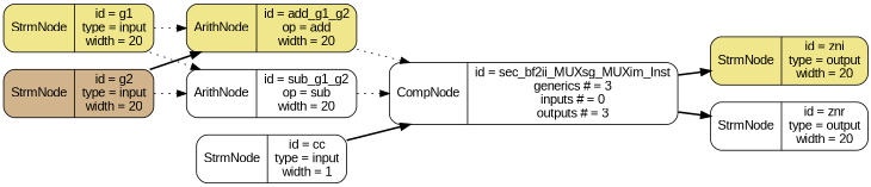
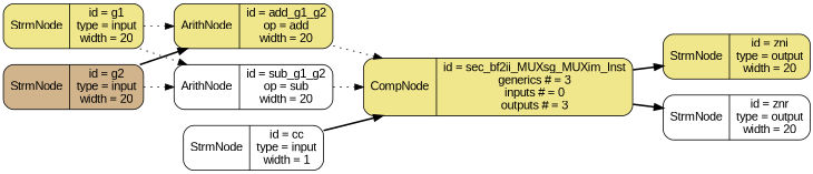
  digraph {
    fontname=Arial
    rankdir=LR
    node [fontname=Arial shape=Mrecord style=filled fillcolor=khaki]
    edge [style=dotted]
    n1 [label="{{StrmNode}|id = g1\ntype = input\nwidth = 20}"]
    n2 [label="{{ArithNode}|id = sub_g1_g2\nop = sub\nwidth = 20}" fillcolor=white]
    n3 [label="{{ArithNode}|id = add_g1_g2\nop = add\nwidth = 20}"]
-   n4 [label="{{CompNode}|id = sec_bf2ii_MUXsg_MUXim_Inst\ngenerics # = 3\ninputs # = 0\noutputs # = 3}" fillcolor=white]
+   n4 [label="{{CompNode}|id = sec_bf2ii_MUXsg_MUXim_Inst\ngenerics # = 3\ninputs # = 0\noutputs # = 3}"]
    n5 [label="{{StrmNode}|id = g2\ntype = input\nwidth = 20}" fillcolor=tan]
    n6 [label="{{StrmNode}|id = zni\ntype = output\nwidth = 20}"]
    n7 [label="{{StrmNode}|id = znr\ntype = output\nwidth = 20}" fillcolor=white]
    n8 [label="{{StrmNode}|id = cc\ntype = input\nwidth = 1}" fillcolor=white]
    n1 -> n2
    n1 -> n3
    n2 -> n4
    n3 -> n4
    n4 -> n6 [style=bold]
    n4 -> n7 [style=bold]
    n5 -> n2
    n5 -> n3 [style=bold]
    n8 -> n4 [style=bold]
  }
